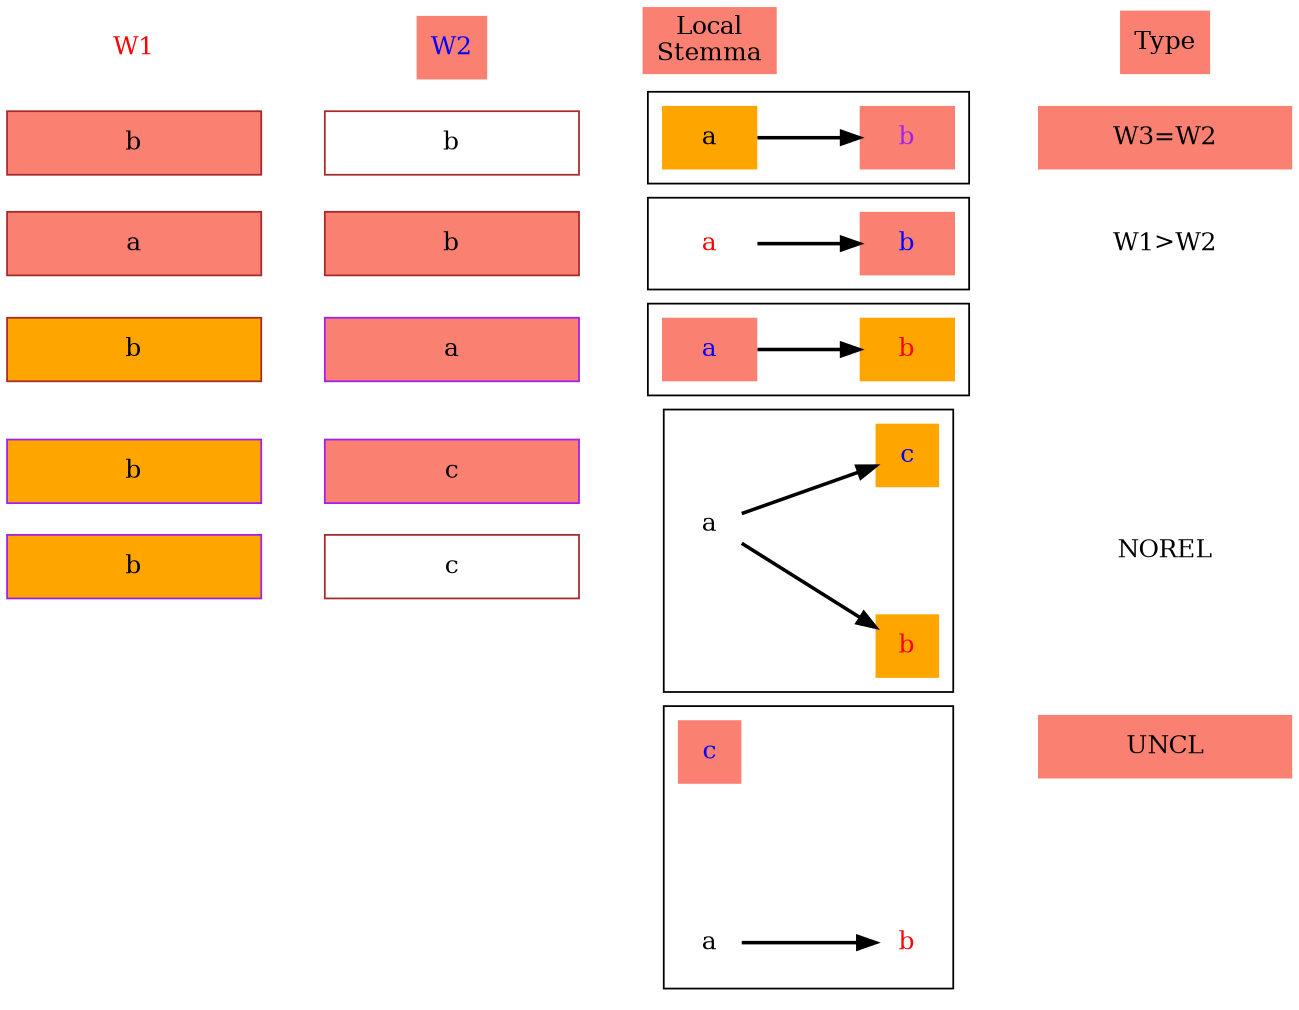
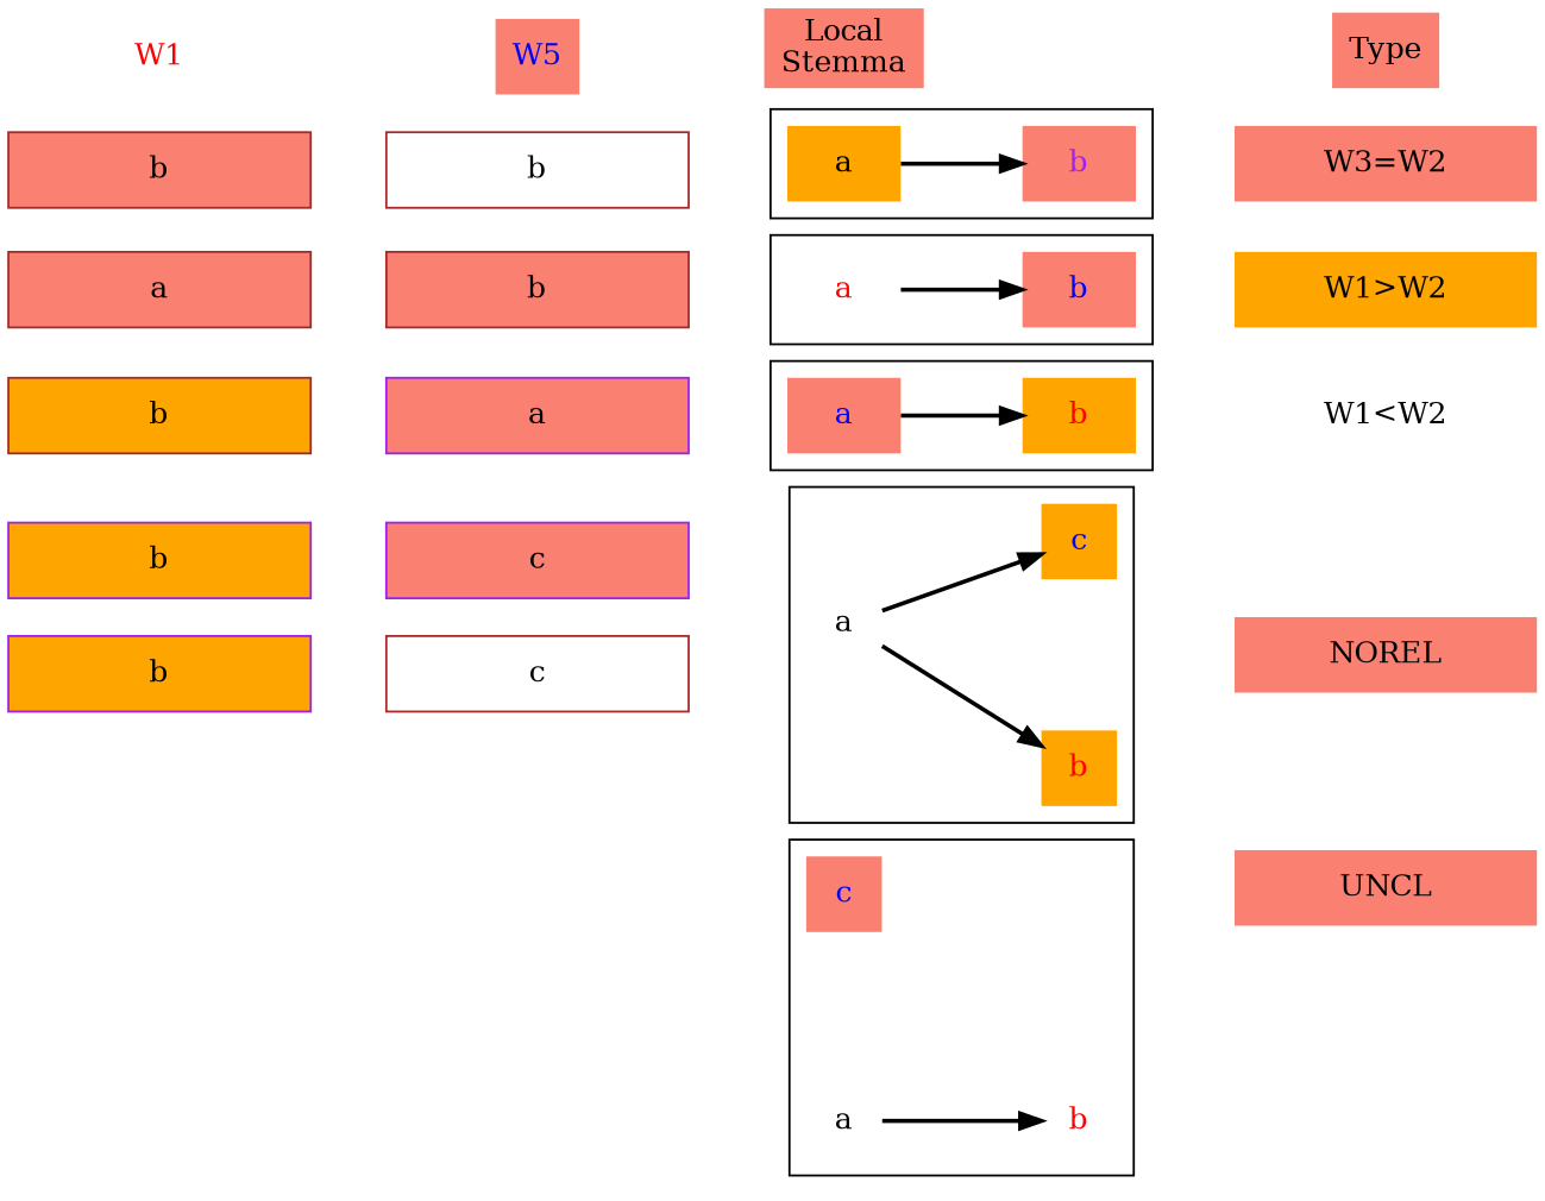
  digraph {
    compound=true
    rankdir=LR
    node [color=brown fillcolor=salmon shape=plaintext style=filled]
    edge [style=invis]
    n1 [color=purple fillcolor=white fontcolor=red label=W1 shape=none width=0.25]
    n2 [label=b shape=box width=2]
    n3 [label=a shape=box width=2]
    n4 [fillcolor=orange label=b shape=box width=2]
    n5 [color=purple fillcolor=orange label=b shape=box width=2]
    n6 [color=purple fillcolor=orange label=b shape=box width=2]
-   n7 [color=purple fontcolor=blue label=W2 shape=none width=0.25]
+   n7 [color=purple fontcolor=blue label=W5 shape=none width=0.25]
    n8 [fillcolor=white label=b shape=box width=2]
    n9 [label=b shape=box width=2]
    n10 [color=purple label=a shape=box width=2]
    n11 [color=purple label=c shape=box width=2]
    n12 [fillcolor=white label=c shape=box width=2]
    n13 [color=purple label="Type\n" shape=none width=0.25]
    n14 [color=purple label="W3=W2" shape=none width=2]
-   n15 [fillcolor=white label="W1>W2" shape=none width=2]
-   n17 [fillcolor=white label=NOREL shape=none width=2]
+   n15 [fillcolor=orange label="W1>W2" shape=none width=2]
+   n16 [fillcolor=white label="W1<W2" shape=none width=2]
+   n17 [label=NOREL shape=none width=2]
    n18 [label=UNCL shape=none width=2]
    n19 [fillcolor=orange fontcolor=black label=a]
    n20 [fontcolor=purple label=b]
    n21 [fillcolor=white fontcolor=red label=a]
    n22 [fontcolor=blue label=b]
    n23 [color=purple fontcolor=blue label=a]
    n24 [fillcolor=orange fontcolor=red label=b]
    n25 [color=purple fillcolor=white fontcolor=black label=a width=0.5]
    n26 [fillcolor=orange fontcolor=red label=b width=0.5]
    n27 [label="-" style=invis width=0.5 color="" fillcolor=""]
    n28 [fillcolor=orange fontcolor=blue label=c width=0.5]
    n29 [fontcolor=blue label=c width=0.5]
    n30 [label="-" style=invis width=0.5 color="" fillcolor=""]
    n31 [label="-" style=invis width=0.5 color="" fillcolor=""]
    n32 [label="-" style=invis width=0.5 color="" fillcolor=""]
    n33 [fillcolor=white fontcolor=black label=a width=0.5]
    n34 [fillcolor=white fontcolor=red label=b width=0.5]
    n35 [color=purple label="Local\nStemma" shape=none width=0.25]
    n36 [label="Local\nStemma" shape=none style=invis width=0.25 color="" fillcolor=""]
    subgraph sub_1 {
      rank=same
      n1
      n2
      n3
      n4
      n5
      n6
    }
    subgraph sub_2 {
      rank=same
      n7
      n8
      n9
      n10
      n11
      n12
    }
    subgraph sub_3 {
      rank=same
      n13
      n14
      n15
+     n16
      n17
      n18
    }
    subgraph cluster_4 {
      n19
      n20
    }
    subgraph cluster_5 {
      n21
      n22
    }
    subgraph cluster_6 {
      n23
      n24
    }
    subgraph cluster_7 {
      n25
      n26
      n27
      n28
    }
    subgraph cluster_8 {
      n29
      n30
      n31
      n32
      n33
      n34
    }
    n1 -> n2
    n1 -> n7
    n2 -> n3
    n2 -> n8
    n3 -> n4
    n3 -> n9
    n4 -> n5
    n4 -> n10
    n5 -> n6
    n5 -> n11
    n6 -> n12
    n7 -> n8
    n7 -> n35
    n8 -> n9
    n8 -> n19
    n9 -> n10
    n9 -> n21
    n10 -> n11
    n10 -> n23
    n11 -> n12
    n11 -> n25
    n12 -> n31
    n13 -> n14
    n14 -> n15
+   n15 -> n16
+   n16 -> n17
    n17 -> n18
    n19 -> n20 [color=black style=bold]
    n20 -> n14
    n21 -> n22 [color=black style=bold]
    n22 -> n15
    n23 -> n24 [color=black style=bold]
+   n24 -> n16
    n25 -> n26 [color=black style=bold]
    n25 -> n27
    n25 -> n28 [color=black style=bold]
    n27 -> n17
    n29 -> n30
    n31 -> n32
    n32 -> n18
    n33 -> n34 [color=black style=bold]
    n35 -> n36
    n36 -> n13
  }
